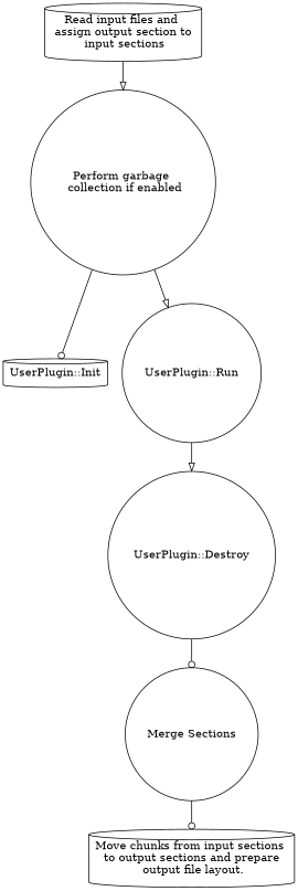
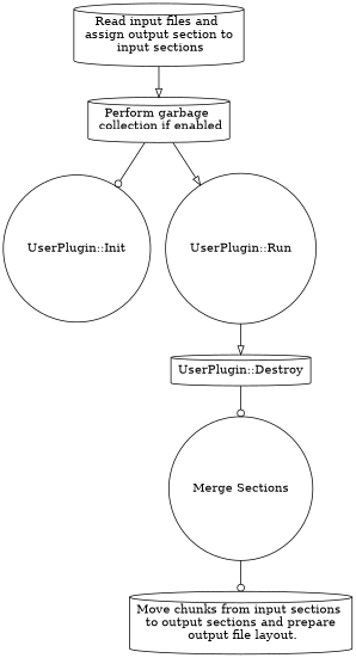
  digraph {
    node [shape=cylinder]
    edge [arrowhead=onormal]
    n1 [label="Read input files and \n assign output section to \n input sections"]
-   n2 [label="Perform garbage \n collection if enabled" shape=circle]
-   n3 [label="UserPlugin::Init"]
+   n2 [label="Perform garbage \n collection if enabled"]
+   n3 [label="UserPlugin::Init" shape=circle]
    n4 [label="UserPlugin::Run" shape=circle]
-   n5 [label="UserPlugin::Destroy" shape=circle]
+   n5 [label="UserPlugin::Destroy"]
    n6 [label="Merge Sections" shape=circle]
    n7 [label="Move chunks from input sections \n to output sections and prepare \n output file layout."]
    n1 -> n2
    n2 -> n3 [arrowhead=odot]
    n2 -> n4
    n4 -> n5
    n5 -> n6 [arrowhead=odot]
    n6 -> n7 [arrowhead=odot]
  }
